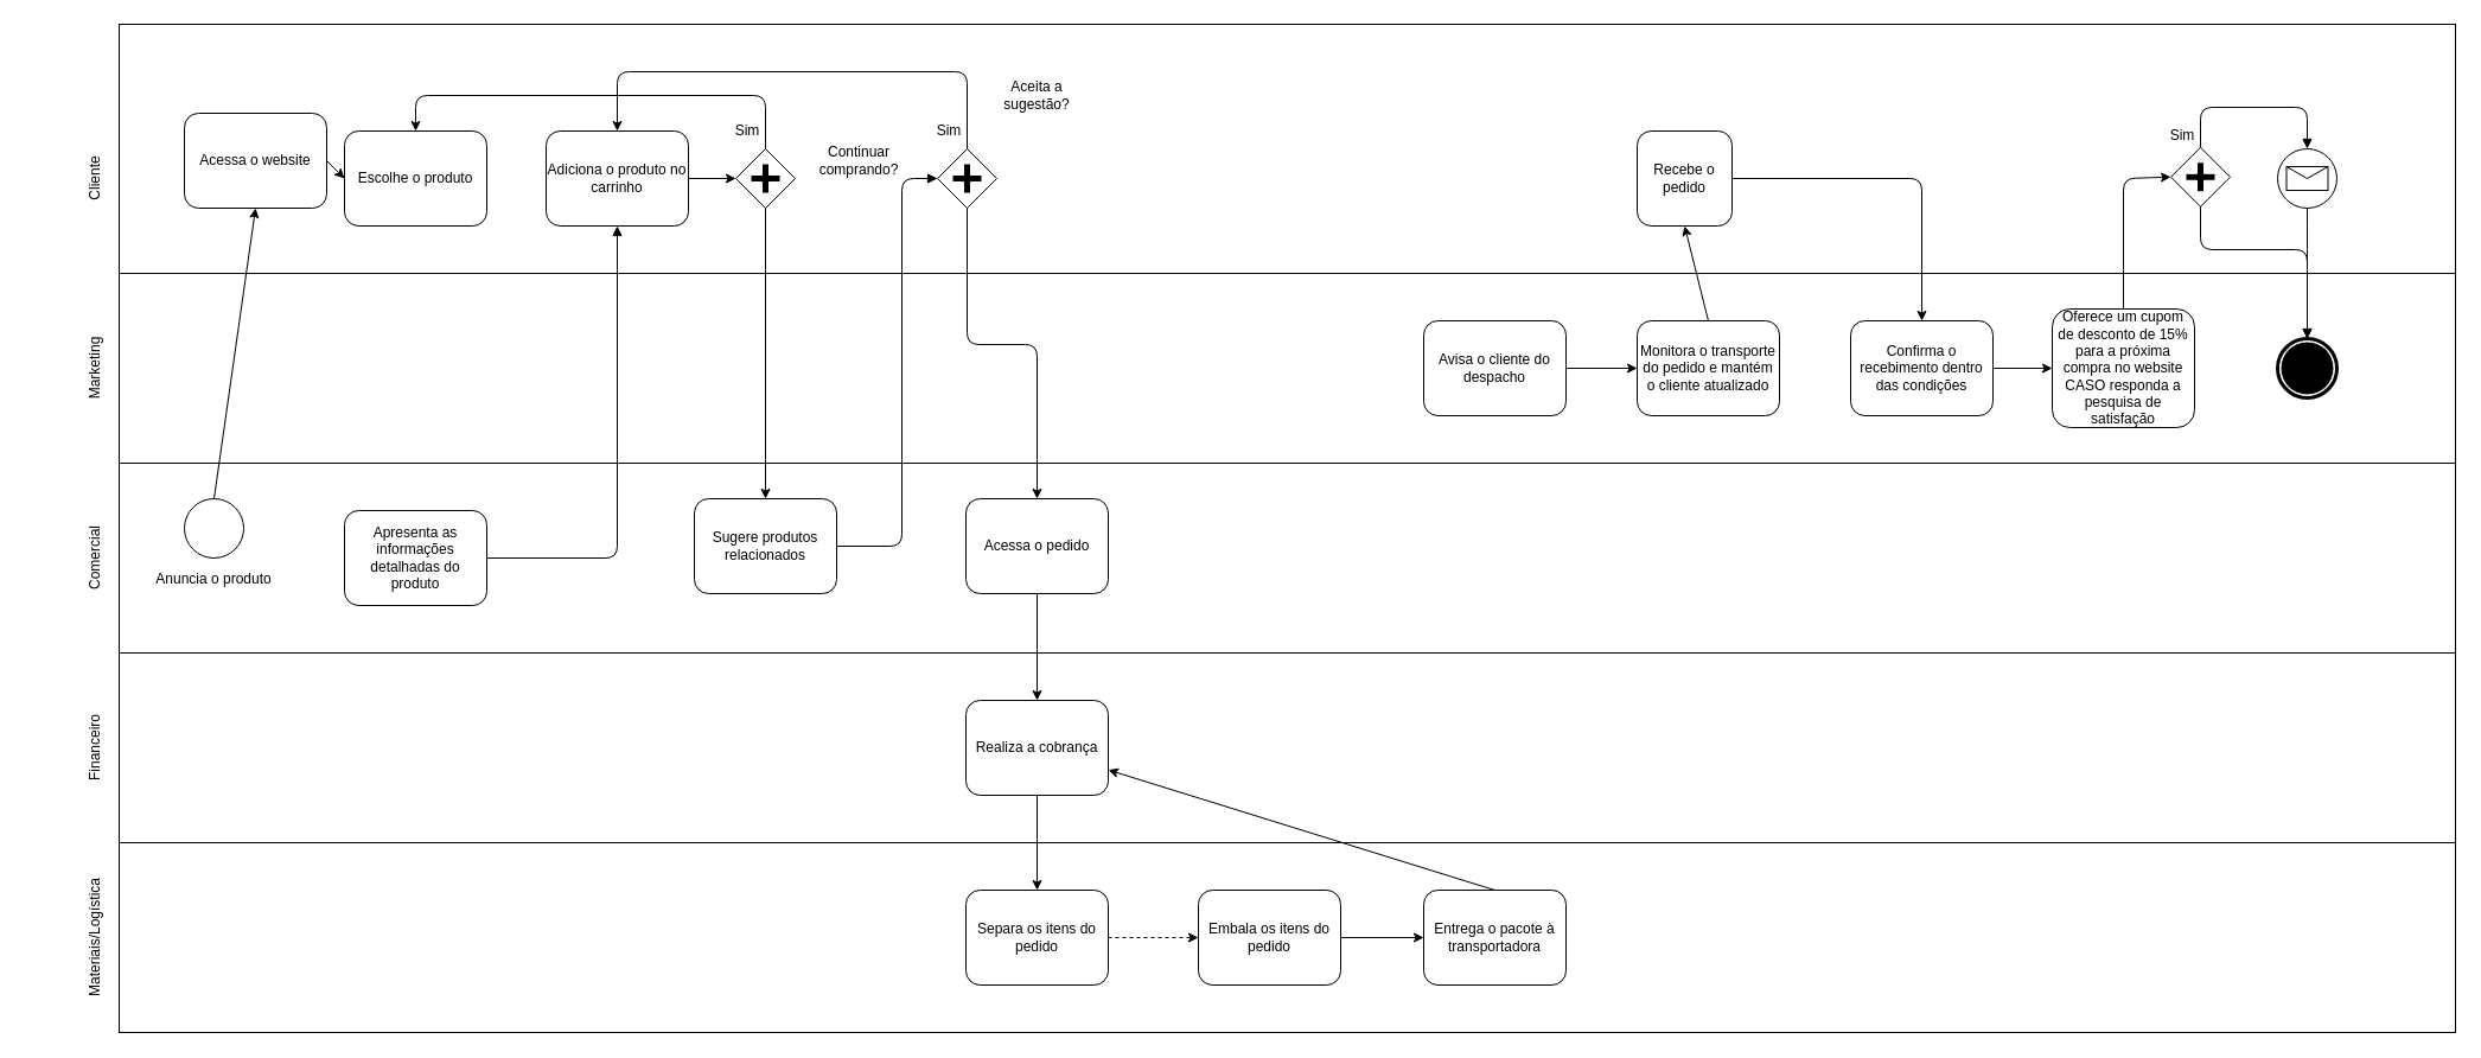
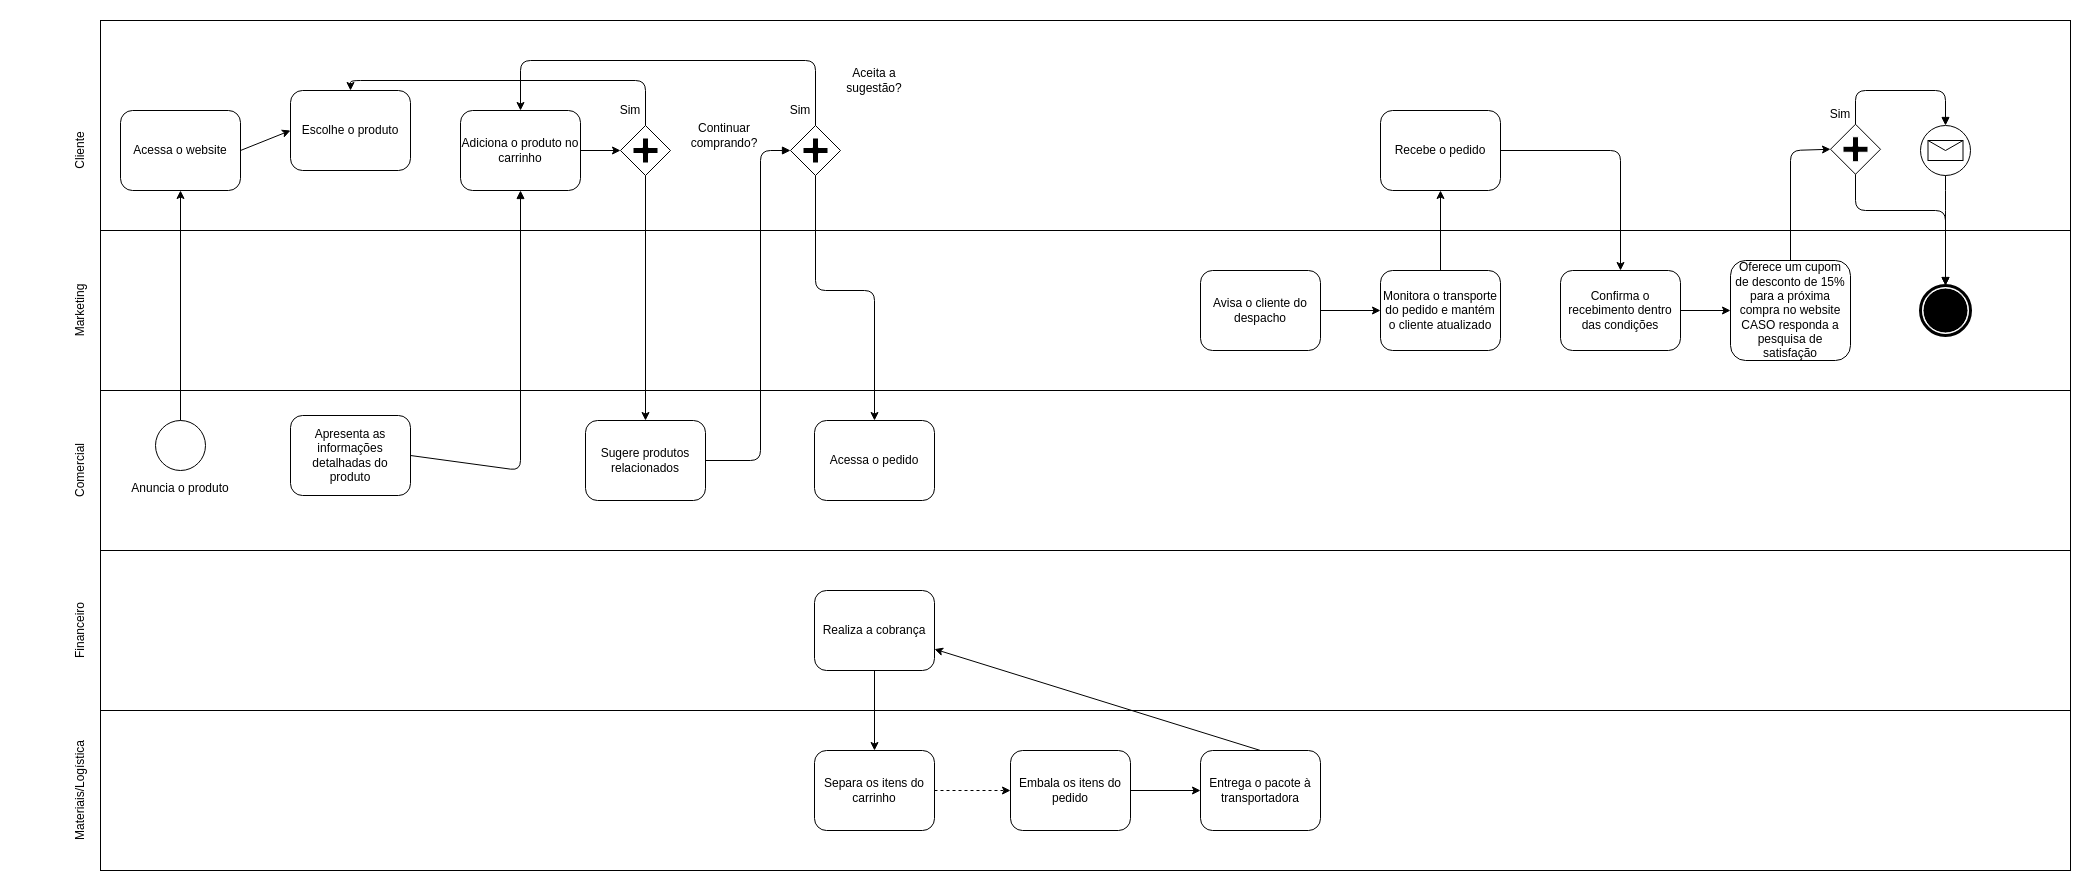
  <mxCell id="0" />
  <mxCell id="1" parent="0" />
  <mxCell id="2" value="" style="rounded=0;whiteSpace=wrap;html=1;" vertex="1" parent="1"><mxGeometry x="100" y="710" width="1970" height="160" as="geometry" /></mxCell>
  <mxCell id="3" value="" style="rounded=0;whiteSpace=wrap;html=1;" vertex="1" parent="1"><mxGeometry x="100" y="550" width="1970" height="160" as="geometry" /></mxCell>
  <mxCell id="4" value="" style="rounded=0;whiteSpace=wrap;html=1;" vertex="1" parent="1"><mxGeometry x="100" y="390" width="1970" height="160" as="geometry" /></mxCell>
  <mxCell id="5" value="" style="rounded=0;whiteSpace=wrap;html=1;" vertex="1" parent="1"><mxGeometry x="100" y="230" width="1970" height="160" as="geometry" /></mxCell>
  <mxCell id="6" value="" style="rounded=0;whiteSpace=wrap;html=1;" vertex="1" parent="1"><mxGeometry x="100" y="20" width="1970" height="210" as="geometry" /></mxCell>
  <mxCell id="7" value="Marketing" style="text;html=1;strokeColor=none;fillColor=none;align=center;verticalAlign=middle;whiteSpace=wrap;rounded=0;rotation=-90;" vertex="1" parent="1"><mxGeometry x="50" y="300" width="60" height="20" as="geometry" /></mxCell>
  <mxCell id="8" value="Comercial" style="text;html=1;strokeColor=none;fillColor=none;align=center;verticalAlign=middle;whiteSpace=wrap;rounded=0;rotation=-90;" vertex="1" parent="1"><mxGeometry x="50" y="460" width="60" height="20" as="geometry" /></mxCell>
  <mxCell id="9" value="Financeiro" style="text;html=1;strokeColor=none;fillColor=none;align=center;verticalAlign=middle;whiteSpace=wrap;rounded=0;rotation=-90;" vertex="1" parent="1"><mxGeometry x="50" y="620" width="60" height="20" as="geometry" /></mxCell>
  <mxCell id="10" value="Materiais/Logística" style="text;html=1;strokeColor=none;fillColor=none;align=center;verticalAlign=middle;whiteSpace=wrap;rounded=0;rotation=-90;" vertex="1" parent="1"><mxGeometry x="20" y="780" width="120" height="20" as="geometry" /></mxCell>
  <mxCell id="11" value="Cliente" style="text;html=1;strokeColor=none;fillColor=none;align=center;verticalAlign=middle;whiteSpace=wrap;rounded=0;rotation=-90;" vertex="1" parent="1"><mxGeometry x="50" y="140" width="60" height="20" as="geometry" /></mxCell>
  <mxCell id="12" value="" style="shape=mxgraph.bpmn.shape;html=1;verticalLabelPosition=bottom;labelBackgroundColor=#ffffff;verticalAlign=top;align=center;perimeter=ellipsePerimeter;outlineConnect=0;outline=standard;symbol=general;" vertex="1" parent="1"><mxGeometry x="155" y="420" width="50" height="50" as="geometry" /></mxCell>
  <mxCell id="13" value="Anuncia o produto" style="text;html=1;strokeColor=none;fillColor=none;align=center;verticalAlign=middle;whiteSpace=wrap;rounded=0;rotation=0;" vertex="1" parent="1"><mxGeometry x="125" y="470" width="110" height="35" as="geometry" /></mxCell>
- <mxCell id="14" value="Acessa o website" style="shape=ext;rounded=1;html=1;whiteSpace=wrap;" vertex="1" parent="1"><mxGeometry x="155" y="95" width="120" height="80" as="geometry" /></mxCell>
- <mxCell id="15" value="Escolhe o produto" style="shape=ext;rounded=1;html=1;whiteSpace=wrap;" vertex="1" parent="1"><mxGeometry x="290" y="110" width="120" height="80" as="geometry" /></mxCell>
+ <mxCell id="14" value="Acessa o website" style="shape=ext;rounded=1;html=1;whiteSpace=wrap;" vertex="1" parent="1"><mxGeometry x="120" y="110" width="120" height="80" as="geometry" /></mxCell>
+ <mxCell id="15" value="Escolhe o produto" style="shape=ext;rounded=1;html=1;whiteSpace=wrap;" vertex="1" parent="1"><mxGeometry x="290" y="90" width="120" height="80" as="geometry" /></mxCell>
  <mxCell id="16" value="Adiciona o produto no carrinho" style="shape=ext;rounded=1;html=1;whiteSpace=wrap;" vertex="1" parent="1"><mxGeometry x="460" y="110" width="120" height="80" as="geometry" /></mxCell>
  <mxCell id="17" value="" style="shape=mxgraph.bpmn.shape;html=1;verticalLabelPosition=bottom;labelBackgroundColor=#ffffff;verticalAlign=top;align=center;perimeter=rhombusPerimeter;background=gateway;outlineConnect=0;outline=none;symbol=parallelGw;" vertex="1" parent="1"><mxGeometry x="620" y="125" width="50" height="50" as="geometry" /></mxCell>
  <mxCell id="18" value="Continuar&lt;br&gt;comprando?" style="text;html=1;strokeColor=none;fillColor=none;align=center;verticalAlign=middle;whiteSpace=wrap;rounded=0;" vertex="1" parent="1"><mxGeometry x="690" y="116.25" width="68" height="37.5" as="geometry" /></mxCell>
  <mxCell id="19" value="" style="endArrow=classic;html=1;exitX=0.5;exitY=0;exitDx=0;exitDy=0;entryX=0.5;entryY=0;entryDx=0;entryDy=0;" edge="1" parent="1" source="17" target="15"><mxGeometry width="50" height="50" relative="1" as="geometry"><mxPoint x="660" y="330" as="sourcePoint" /><mxPoint x="710" y="280" as="targetPoint" /><Array as="points"><mxPoint x="645" y="80" /><mxPoint x="350" y="80" /></Array></mxGeometry></mxCell>
  <mxCell id="20" value="Sim" style="text;html=1;strokeColor=none;fillColor=none;align=center;verticalAlign=middle;whiteSpace=wrap;rounded=0;" vertex="1" parent="1"><mxGeometry x="610" y="100" width="40" height="20" as="geometry" /></mxCell>
  <mxCell id="21" value="Sugere produtos relacionados" style="shape=ext;rounded=1;html=1;whiteSpace=wrap;" vertex="1" parent="1"><mxGeometry x="585" y="420" width="120" height="80" as="geometry" /></mxCell>
  <mxCell id="22" value="" style="endArrow=classic;html=1;entryX=0.5;entryY=1;entryDx=0;entryDy=0;exitX=0.5;exitY=0;exitDx=0;exitDy=0;" edge="1" parent="1" source="12" target="14"><mxGeometry width="50" height="50" relative="1" as="geometry"><mxPoint x="470" y="360" as="sourcePoint" /><mxPoint x="520" y="310" as="targetPoint" /></mxGeometry></mxCell>
  <mxCell id="23" value="" style="endArrow=classic;html=1;exitX=1;exitY=0.5;exitDx=0;exitDy=0;entryX=0;entryY=0.5;entryDx=0;entryDy=0;" edge="1" parent="1" source="16" target="17"><mxGeometry width="50" height="50" relative="1" as="geometry"><mxPoint x="480" y="370" as="sourcePoint" /><mxPoint x="530" y="320" as="targetPoint" /></mxGeometry></mxCell>
  <mxCell id="24" value="" style="endArrow=classic;html=1;exitX=0.5;exitY=1;exitDx=0;exitDy=0;" edge="1" parent="1" source="17" target="21"><mxGeometry width="50" height="50" relative="1" as="geometry"><mxPoint x="490" y="380" as="sourcePoint" /><mxPoint x="540" y="330" as="targetPoint" /></mxGeometry></mxCell>
  <mxCell id="25" value="" style="endArrow=classic;html=1;exitX=1;exitY=0.5;exitDx=0;exitDy=0;entryX=0;entryY=0.5;entryDx=0;entryDy=0;" edge="1" parent="1" source="14" target="15"><mxGeometry width="50" height="50" relative="1" as="geometry"><mxPoint x="500" y="390" as="sourcePoint" /><mxPoint x="550" y="340" as="targetPoint" /></mxGeometry></mxCell>
  <mxCell id="26" value="" style="shape=mxgraph.bpmn.shape;html=1;verticalLabelPosition=bottom;labelBackgroundColor=#ffffff;verticalAlign=top;align=center;perimeter=rhombusPerimeter;background=gateway;outlineConnect=0;outline=none;symbol=parallelGw;" vertex="1" parent="1"><mxGeometry x="790" y="125" width="50" height="50" as="geometry" /></mxCell>
  <mxCell id="27" value="" style="endArrow=classic;html=1;exitX=0.5;exitY=0;exitDx=0;exitDy=0;entryX=0.5;entryY=0;entryDx=0;entryDy=0;" edge="1" parent="1" source="26" target="16"><mxGeometry width="50" height="50" relative="1" as="geometry"><mxPoint x="650" y="330" as="sourcePoint" /><mxPoint x="700" y="280" as="targetPoint" /><Array as="points"><mxPoint x="815" y="60" /><mxPoint x="520" y="60" /></Array></mxGeometry></mxCell>
  <mxCell id="28" value="Sim" style="text;html=1;strokeColor=none;fillColor=none;align=center;verticalAlign=middle;whiteSpace=wrap;rounded=0;" vertex="1" parent="1"><mxGeometry x="780" y="100" width="40" height="20" as="geometry" /></mxCell>
  <mxCell id="29" value="Aceita a&lt;br&gt;sugestão?" style="text;html=1;strokeColor=none;fillColor=none;align=center;verticalAlign=middle;whiteSpace=wrap;rounded=0;" vertex="1" parent="1"><mxGeometry x="840" y="61.25" width="68" height="37.5" as="geometry" /></mxCell>
  <mxCell id="30" value="Acessa o pedido" style="shape=ext;rounded=1;html=1;whiteSpace=wrap;" vertex="1" parent="1"><mxGeometry x="814" y="420" width="120" height="80" as="geometry" /></mxCell>
  <mxCell id="31" value="Realiza a cobrança" style="shape=ext;rounded=1;html=1;whiteSpace=wrap;" vertex="1" parent="1"><mxGeometry x="814" y="590" width="120" height="80" as="geometry" /></mxCell>
- <mxCell id="32" value="Separa os itens do pedido" style="shape=ext;rounded=1;html=1;whiteSpace=wrap;" vertex="1" parent="1"><mxGeometry x="814" y="750" width="120" height="80" as="geometry" /></mxCell>
+ <mxCell id="32" value="Separa os itens do carrinho" style="shape=ext;rounded=1;html=1;whiteSpace=wrap;" vertex="1" parent="1"><mxGeometry x="814" y="750" width="120" height="80" as="geometry" /></mxCell>
  <mxCell id="33" value="Embala os itens do pedido" style="shape=ext;rounded=1;html=1;whiteSpace=wrap;" vertex="1" parent="1"><mxGeometry x="1010" y="750" width="120" height="80" as="geometry" /></mxCell>
  <mxCell id="34" value="Entrega o pacote à transportadora" style="shape=ext;rounded=1;html=1;whiteSpace=wrap;" vertex="1" parent="1"><mxGeometry x="1200" y="750" width="120" height="80" as="geometry" /></mxCell>
  <mxCell id="35" value="Avisa o cliente do despacho" style="shape=ext;rounded=1;html=1;whiteSpace=wrap;" vertex="1" parent="1"><mxGeometry x="1200" y="270" width="120" height="80" as="geometry" /></mxCell>
  <mxCell id="36" value="" style="endArrow=classic;html=1;exitX=0.5;exitY=1;exitDx=0;exitDy=0;entryX=0.5;entryY=0;entryDx=0;entryDy=0;" edge="1" parent="1" source="26" target="30"><mxGeometry width="50" height="50" relative="1" as="geometry"><mxPoint x="730" y="720" as="sourcePoint" /><mxPoint x="780" y="670" as="targetPoint" /><Array as="points"><mxPoint x="815" y="290" /><mxPoint x="874" y="290" /></Array></mxGeometry></mxCell>
- <mxCell id="37" value="" style="endArrow=classic;html=1;exitX=0.5;exitY=1;exitDx=0;exitDy=0;entryX=0.5;entryY=0;entryDx=0;entryDy=0;" edge="1" parent="1" source="30" target="31"><mxGeometry width="50" height="50" relative="1" as="geometry"><mxPoint x="730" y="690" as="sourcePoint" /><mxPoint x="780" y="640" as="targetPoint" /></mxGeometry></mxCell>
  <mxCell id="38" value="" style="endArrow=classic;html=1;exitX=0.5;exitY=1;exitDx=0;exitDy=0;entryX=0.5;entryY=0;entryDx=0;entryDy=0;" edge="1" parent="1" source="31" target="32"><mxGeometry width="50" height="50" relative="1" as="geometry"><mxPoint x="860" y="680" as="sourcePoint" /><mxPoint x="780" y="640" as="targetPoint" /></mxGeometry></mxCell>
  <mxCell id="39" value="" style="endArrow=classic;html=1;exitX=1;exitY=0.5;exitDx=0;exitDy=0;entryX=0;entryY=0.5;entryDx=0;entryDy=0;dashed=1;" edge="1" parent="1" source="32" target="33"><mxGeometry width="50" height="50" relative="1" as="geometry"><mxPoint x="730" y="690" as="sourcePoint" /><mxPoint x="780" y="640" as="targetPoint" /></mxGeometry></mxCell>
  <mxCell id="40" value="" style="endArrow=classic;html=1;exitX=1;exitY=0.5;exitDx=0;exitDy=0;entryX=0;entryY=0.5;entryDx=0;entryDy=0;" edge="1" parent="1" source="33" target="34"><mxGeometry width="50" height="50" relative="1" as="geometry"><mxPoint x="730" y="690" as="sourcePoint" /><mxPoint x="780" y="640" as="targetPoint" /><Array as="points" /></mxGeometry></mxCell>
  <mxCell id="41" value="" style="endArrow=classic;html=1;exitX=0.5;exitY=0;exitDx=0;exitDy=0;" edge="1" parent="1" source="34" target="31"><mxGeometry width="50" height="50" relative="1" as="geometry"><mxPoint x="940" y="690" as="sourcePoint" /><mxPoint x="990" y="640" as="targetPoint" /></mxGeometry></mxCell>
  <mxCell id="42" value="Monitora o transporte do pedido e mantém o cliente atualizado" style="shape=ext;rounded=1;html=1;whiteSpace=wrap;" vertex="1" parent="1"><mxGeometry x="1380" y="270" width="120" height="80" as="geometry" /></mxCell>
- <mxCell id="43" value="Recebe o pedido" style="shape=ext;rounded=1;html=1;whiteSpace=wrap;" vertex="1" parent="1"><mxGeometry x="1380" y="110" width="80" height="80" as="geometry" /></mxCell>
+ <mxCell id="43" value="Recebe o pedido" style="shape=ext;rounded=1;html=1;whiteSpace=wrap;" vertex="1" parent="1"><mxGeometry x="1380" y="110" width="120" height="80" as="geometry" /></mxCell>
  <mxCell id="44" value="Confirma o recebimento dentro das condições" style="shape=ext;rounded=1;html=1;whiteSpace=wrap;" vertex="1" parent="1"><mxGeometry x="1560" y="270" width="120" height="80" as="geometry" /></mxCell>
  <mxCell id="45" value="Oferece um cupom de desconto de 15% para a próxima compra no website CASO responda a pesquisa de satisfação" style="shape=ext;rounded=1;html=1;whiteSpace=wrap;" vertex="1" parent="1"><mxGeometry x="1730" y="260" width="120" height="100" as="geometry" /></mxCell>
  <mxCell id="46" value="" style="endArrow=classic;html=1;exitX=1;exitY=0.5;exitDx=0;exitDy=0;entryX=0;entryY=0.5;entryDx=0;entryDy=0;" edge="1" parent="1" source="35" target="42"><mxGeometry width="50" height="50" relative="1" as="geometry"><mxPoint x="1430" y="510" as="sourcePoint" /><mxPoint x="1480" y="460" as="targetPoint" /></mxGeometry></mxCell>
  <mxCell id="47" value="" style="endArrow=classic;html=1;exitX=0.5;exitY=0;exitDx=0;exitDy=0;entryX=0.5;entryY=1;entryDx=0;entryDy=0;" edge="1" parent="1" source="42" target="43"><mxGeometry width="50" height="50" relative="1" as="geometry"><mxPoint x="1430" y="510" as="sourcePoint" /><mxPoint x="1480" y="460" as="targetPoint" /></mxGeometry></mxCell>
  <mxCell id="48" value="" style="endArrow=classic;html=1;exitX=1;exitY=0.5;exitDx=0;exitDy=0;entryX=0.5;entryY=0;entryDx=0;entryDy=0;" edge="1" parent="1" source="43" target="44"><mxGeometry width="50" height="50" relative="1" as="geometry"><mxPoint x="1430" y="510" as="sourcePoint" /><mxPoint x="1480" y="460" as="targetPoint" /><Array as="points"><mxPoint x="1620" y="150" /></Array></mxGeometry></mxCell>
  <mxCell id="49" value="" style="endArrow=classic;html=1;exitX=1;exitY=0.5;exitDx=0;exitDy=0;entryX=0;entryY=0.5;entryDx=0;entryDy=0;" edge="1" parent="1" source="44" target="45"><mxGeometry width="50" height="50" relative="1" as="geometry"><mxPoint x="1430" y="510" as="sourcePoint" /><mxPoint x="1480" y="460" as="targetPoint" /></mxGeometry></mxCell>
  <mxCell id="50" value="" style="shape=mxgraph.bpmn.shape;html=1;verticalLabelPosition=bottom;labelBackgroundColor=#ffffff;verticalAlign=top;align=center;perimeter=ellipsePerimeter;outlineConnect=0;outline=standard;symbol=message;" vertex="1" parent="1"><mxGeometry x="1920" y="125" width="50" height="50" as="geometry" /></mxCell>
  <mxCell id="51" value="" style="endArrow=classic;html=1;exitX=0.5;exitY=0;exitDx=0;exitDy=0;entryX=0;entryY=0.5;entryDx=0;entryDy=0;" edge="1" parent="1" source="45" target="54"><mxGeometry width="50" height="50" relative="1" as="geometry"><mxPoint x="1900" y="510" as="sourcePoint" /><mxPoint x="1950" y="460" as="targetPoint" /><Array as="points"><mxPoint x="1790" y="150" /></Array></mxGeometry></mxCell>
  <mxCell id="52" value="" style="endArrow=classic;html=1;exitX=0.5;exitY=1;exitDx=0;exitDy=0;entryX=0.5;entryY=0;entryDx=0;entryDy=0;" edge="1" parent="1" source="50" target="53"><mxGeometry width="50" height="50" relative="1" as="geometry"><mxPoint x="1990" y="470" as="sourcePoint" /><mxPoint x="2040" y="420" as="targetPoint" /><Array as="points"><mxPoint x="1945" y="200" /></Array></mxGeometry></mxCell>
  <mxCell id="53" value="" style="shape=mxgraph.bpmn.shape;html=1;verticalLabelPosition=bottom;labelBackgroundColor=#ffffff;verticalAlign=top;align=center;perimeter=ellipsePerimeter;outlineConnect=0;outline=end;symbol=terminate;" vertex="1" parent="1"><mxGeometry x="1920" y="285" width="50" height="50" as="geometry" /></mxCell>
  <mxCell id="54" value="" style="shape=mxgraph.bpmn.shape;html=1;verticalLabelPosition=bottom;labelBackgroundColor=#ffffff;verticalAlign=top;align=center;perimeter=rhombusPerimeter;background=gateway;outlineConnect=0;outline=none;symbol=parallelGw;" vertex="1" parent="1"><mxGeometry x="1830" y="123.75" width="50" height="50" as="geometry" /></mxCell>
  <mxCell id="55" value="Sim" style="text;html=1;strokeColor=none;fillColor=none;align=center;verticalAlign=middle;whiteSpace=wrap;rounded=0;" vertex="1" parent="1"><mxGeometry x="1820" y="103.75" width="40" height="20" as="geometry" /></mxCell>
  <mxCell id="56" value="" style="endArrow=block;endFill=1;endSize=6;html=1;exitX=0.5;exitY=0;exitDx=0;exitDy=0;entryX=0.5;entryY=0;entryDx=0;entryDy=0;" edge="1" parent="1" source="54" target="50"><mxGeometry width="100" relative="1" as="geometry"><mxPoint x="1400" y="490" as="sourcePoint" /><mxPoint x="1500" y="490" as="targetPoint" /><Array as="points"><mxPoint x="1855" y="90" /><mxPoint x="1945" y="90" /></Array></mxGeometry></mxCell>
  <mxCell id="57" value="" style="endArrow=block;endFill=1;endSize=6;html=1;entryX=0.5;entryY=0;entryDx=0;entryDy=0;exitX=0.5;exitY=1;exitDx=0;exitDy=0;" edge="1" parent="1" source="54" target="53"><mxGeometry width="100" relative="1" as="geometry"><mxPoint x="1850" y="190" as="sourcePoint" /><mxPoint x="1500" y="490" as="targetPoint" /><Array as="points"><mxPoint x="1855" y="210" /><mxPoint x="1945" y="210" /></Array></mxGeometry></mxCell>
  <mxCell id="58" value="" style="endArrow=block;endFill=1;endSize=6;html=1;exitX=1;exitY=0.5;exitDx=0;exitDy=0;entryX=0;entryY=0.5;entryDx=0;entryDy=0;" edge="1" parent="1" source="21" target="26"><mxGeometry width="100" relative="1" as="geometry"><mxPoint x="870" y="530" as="sourcePoint" /><mxPoint x="970" y="530" as="targetPoint" /><Array as="points"><mxPoint x="760" y="460" /><mxPoint x="760" y="150" /></Array></mxGeometry></mxCell>
- <mxCell id="59" value="Apresenta as informações detalhadas do produto" style="shape=ext;rounded=1;html=1;whiteSpace=wrap;" vertex="1" parent="1"><mxGeometry x="290" y="430" width="120" height="80" as="geometry" /></mxCell>
+ <mxCell id="59" value="Apresenta as informações detalhadas do produto" style="shape=ext;rounded=1;html=1;whiteSpace=wrap;" vertex="1" parent="1"><mxGeometry x="290" y="415" width="120" height="80" as="geometry" /></mxCell>
  <mxCell id="60" value="" style="endArrow=block;endFill=1;endSize=6;html=1;exitX=1;exitY=0.5;exitDx=0;exitDy=0;entryX=0.5;entryY=1;entryDx=0;entryDy=0;" edge="1" parent="1" source="59" target="16"><mxGeometry width="100" relative="1" as="geometry"><mxPoint x="750" y="570" as="sourcePoint" /><mxPoint x="850" y="570" as="targetPoint" /><Array as="points"><mxPoint x="520" y="470" /></Array></mxGeometry></mxCell>
